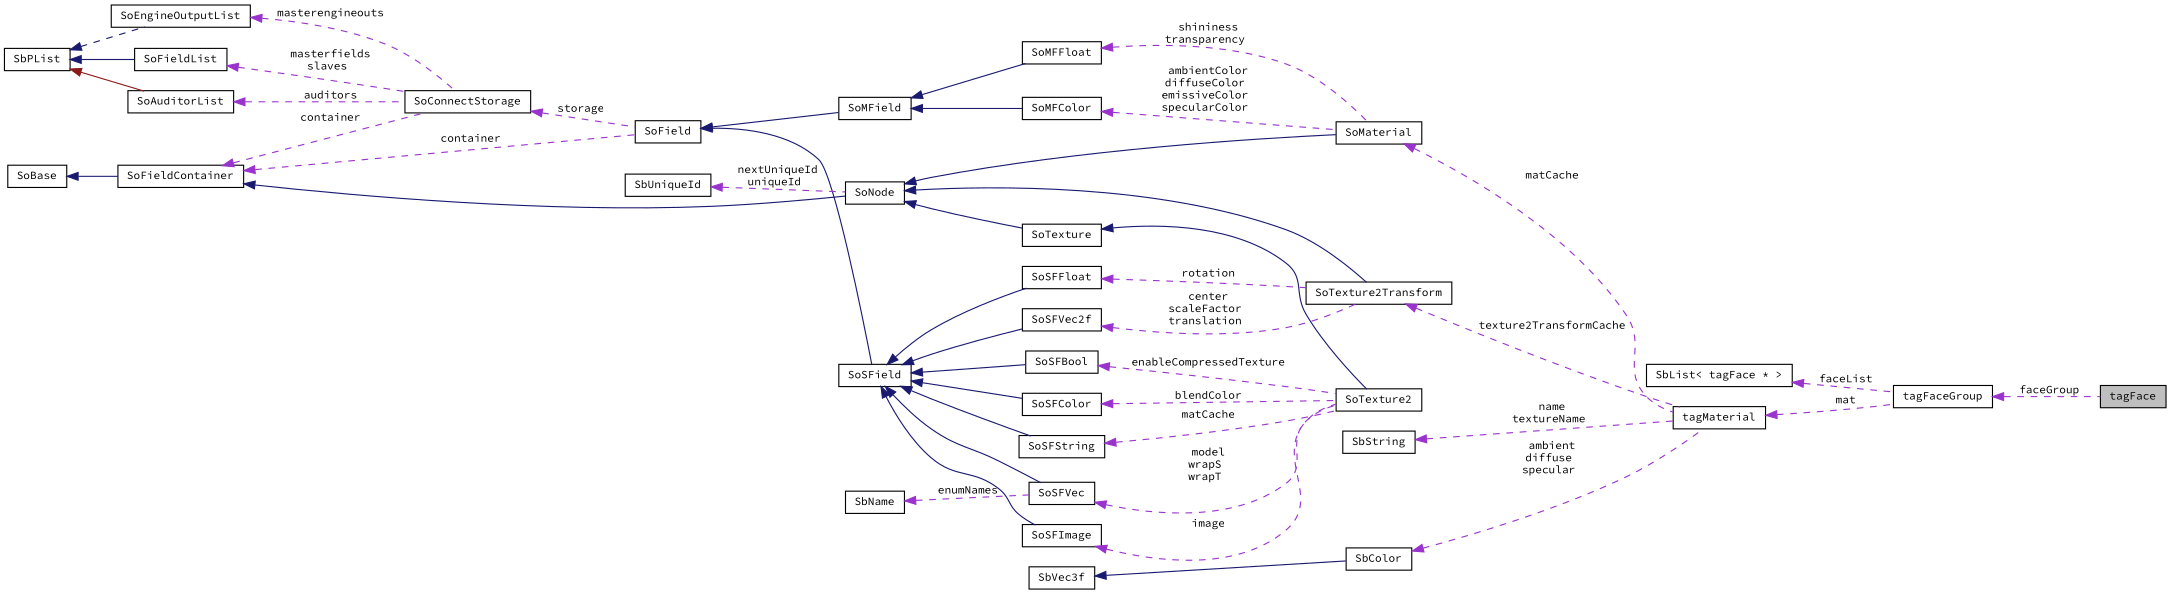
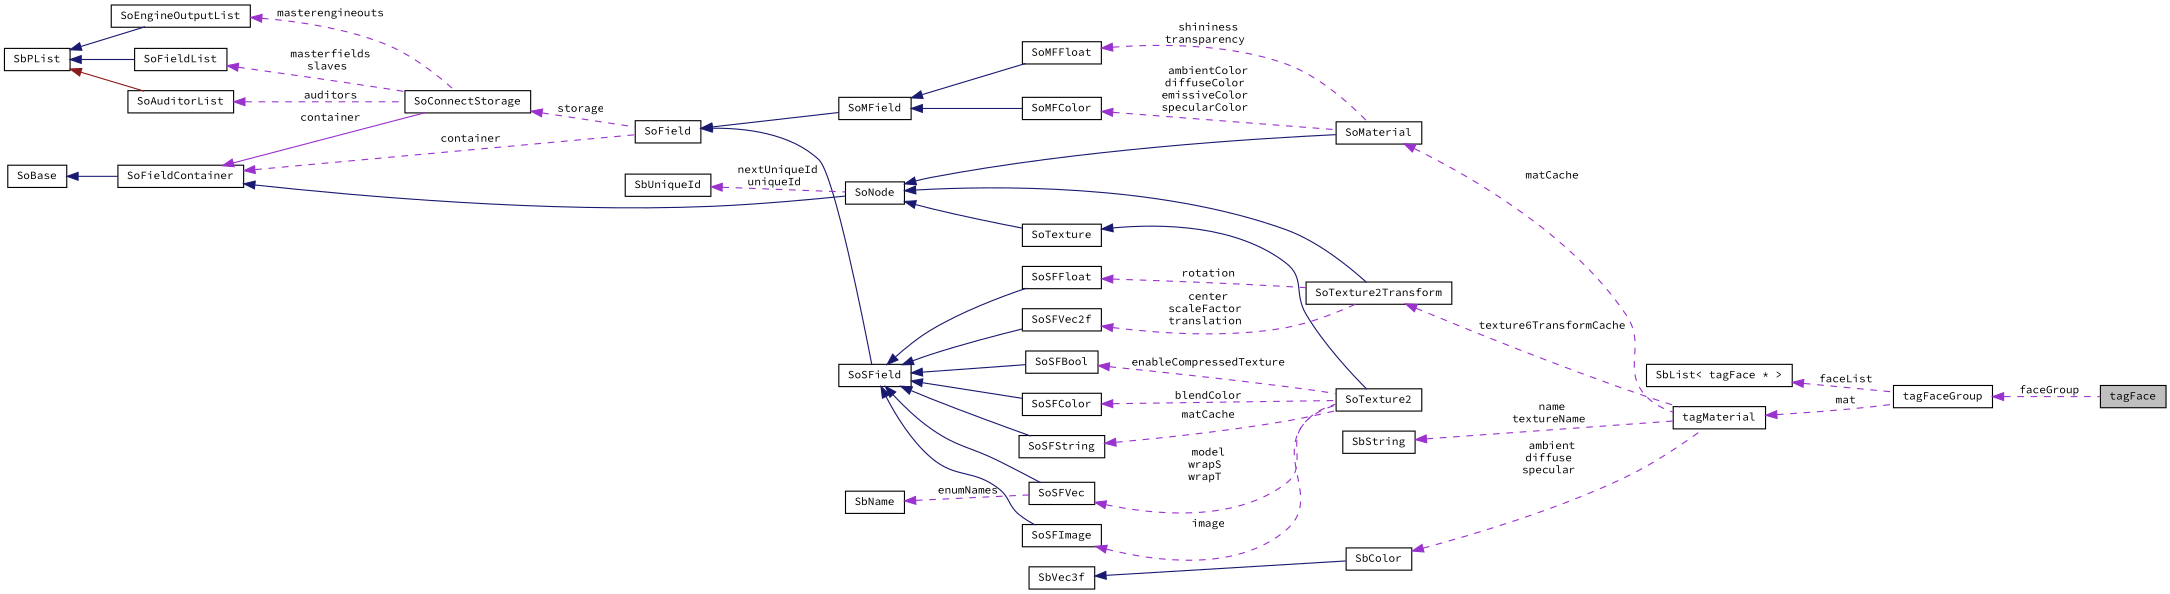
  digraph {
    fontname="Source Code Pro"
    rankdir=LR
    node [color=black fillcolor=white fontname="Source Code Pro" fontsize=10 shape=record style=filled]
    edge [color=darkorchid3 dir=back fontname="Source Code Pro" fontsize=10 labelfontname=Helvetica labelfontsize=10 style=dashed]
    n1 [fillcolor=grey75 fontcolor=black height=0.2 label=tagFace width=0.4]
    n2 [height=0.2 label=tagFaceGroup width=0.4]
    n3 [height=0.2 label="SbList\< tagFace * \>" width=0.4]
    n4 [height=0.2 label=tagMaterial width=0.4]
    n5 [height=0.2 label=SoTexture2 width=0.4]
    n6 [height=0.2 label=SoTexture width=0.4]
    n7 [height=0.2 label=SoNode width=0.4]
    n8 [height=0.2 label=SoMaterial width=0.4]
    n9 [height=0.2 label=SoTexture2Transform width=0.4]
    n10 [height=0.2 label=SoFieldContainer width=0.4]
    n11 [height=0.2 label=SoField width=0.4]
    n12 [height=0.2 label=SoConnectStorage width=0.4]
    n13 [height=0.2 label=SoSField width=0.4]
    n14 [height=0.2 label=SoMField width=0.4]
    n15 [height=0.2 label=SoBase width=0.4]
    n16 [height=0.2 label=SbUniqueId width=0.4]
    n17 [height=0.2 label=SoSFVec width=0.4]
    n18 [height=0.2 label=SoSFString width=0.4]
    n19 [height=0.2 label=SoSFBool width=0.4]
    n20 [height=0.2 label=SoSFColor width=0.4]
    n21 [height=0.2 label=SoSFImage width=0.4]
    n22 [height=0.2 label=SoSFVec2f width=0.4]
    n23 [height=0.2 label=SoSFFloat width=0.4]
    n24 [height=0.2 label=SoMFFloat width=0.4]
    n25 [height=0.2 label=SoMFColor width=0.4]
    n26 [height=0.2 label=SoFieldList width=0.4]
    n27 [height=0.2 label=SbPList width=0.4]
    n28 [height=0.2 label=SoAuditorList width=0.4]
    n29 [height=0.2 label=SoEngineOutputList width=0.4]
    n30 [height=0.2 label=SbName width=0.4]
    n31 [height=0.2 label=SbString width=0.4]
    n32 [height=0.2 label=SbColor width=0.4]
    n33 [height=0.2 label=SbVec3f width=0.4]
    n2 -> n1 [label=" faceGroup"]
    n3 -> n2 [label=" faceList"]
    n4 -> n2 [label=" mat"]
    n6 -> n5 [color=midnightblue style=solid]
    n7 -> n6 [color=midnightblue style=solid]
    n7 -> n8 [color=midnightblue style=solid]
    n7 -> n9 [color=midnightblue style=solid]
    n8 -> n4 [label=" matCache"]
-   n9 -> n4 [label=" texture2TransformCache"]
+   n9 -> n4 [label=" texture6TransformCache"]
    n10 -> n7 [color=midnightblue style=solid]
    n10 -> n11 [label=" container"]
-   n10 -> n12 [label=" container"]
+   n10 -> n12 [label=" container" style=solid]
    n11 -> n13 [color=midnightblue style=solid]
    n11 -> n14 [color=midnightblue style=solid]
    n12 -> n11 [label=" storage"]
    n13 -> n17 [color=midnightblue style=solid]
    n13 -> n18 [color=midnightblue style=solid]
    n13 -> n19 [color=midnightblue style=solid]
    n13 -> n20 [color=midnightblue style=solid]
    n13 -> n21 [color=midnightblue style=solid]
    n13 -> n22 [color=midnightblue style=solid]
    n13 -> n23 [color=midnightblue style=solid]
    n14 -> n24 [color=midnightblue style=solid]
    n14 -> n25 [color=midnightblue style=solid]
    n15 -> n10 [color=midnightblue style=solid]
    n16 -> n7 [label=" nextUniqueId\nuniqueId"]
    n17 -> n5 [label=" model\nwrapS\nwrapT"]
    n18 -> n5 [label=" matCache"]
    n19 -> n5 [label=" enableCompressedTexture"]
    n20 -> n5 [label=" blendColor"]
    n21 -> n5 [label=" image"]
    n22 -> n9 [label=" center\nscaleFactor\ntranslation"]
    n23 -> n9 [label=" rotation"]
    n24 -> n8 [label=" shininess\ntransparency"]
    n25 -> n8 [label=" ambientColor\ndiffuseColor\nemissiveColor\nspecularColor"]
    n26 -> n12 [label=" masterfields\nslaves"]
    n27 -> n26 [color=midnightblue style=solid]
    n27 -> n28 [color=firebrick4 style=solid]
-   n27 -> n29 [color=midnightblue]
+   n27 -> n29 [color=midnightblue style=solid]
    n28 -> n12 [label=" auditors"]
    n29 -> n12 [label=" masterengineouts"]
    n30 -> n17 [label=" enumNames"]
    n31 -> n4 [label=" name\ntextureName"]
    n32 -> n4 [label=" ambient\ndiffuse\nspecular"]
    n33 -> n32 [color=midnightblue style=solid]
  }
